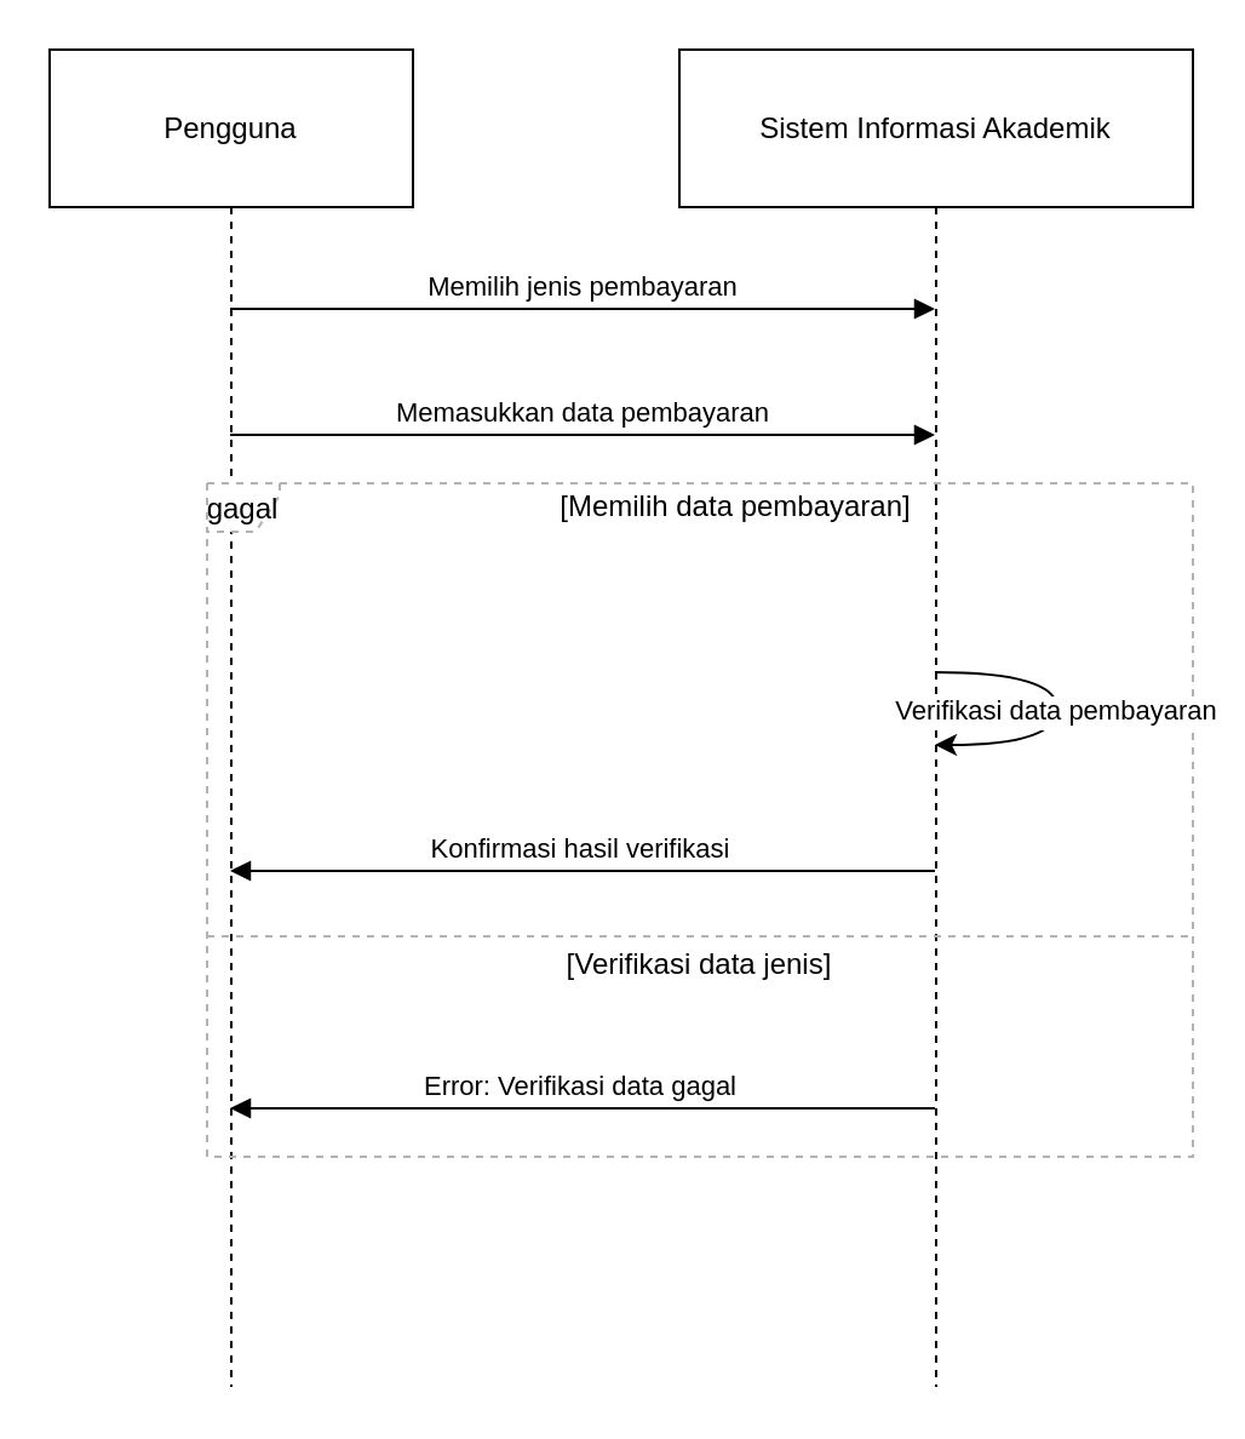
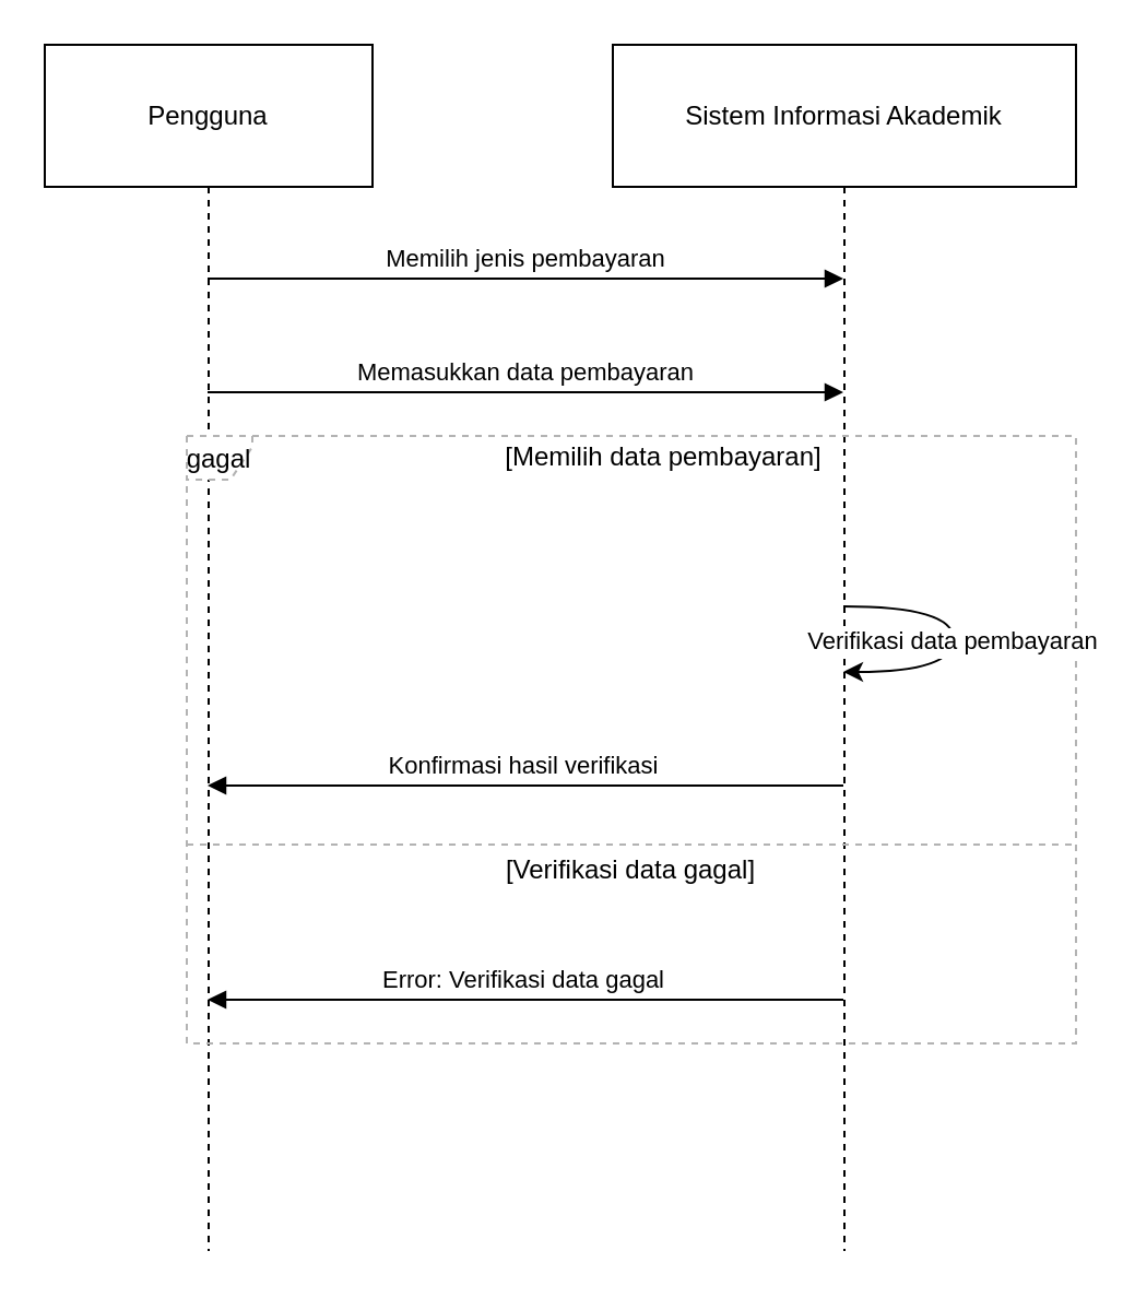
  <mxCell id="0" />
  <mxCell id="1" parent="0" />
  <mxCell id="2" value="Pengguna" style="shape=umlLifeline;perimeter=lifelinePerimeter;whiteSpace=wrap;container=1;dropTarget=0;collapsible=0;recursiveResize=0;outlineConnect=0;portConstraint=eastwest;newEdgeStyle={&quot;edgeStyle&quot;:&quot;elbowEdgeStyle&quot;,&quot;elbow&quot;:&quot;vertical&quot;,&quot;curved&quot;:0,&quot;rounded&quot;:0};size=65;" vertex="1" parent="1"><mxGeometry width="150" height="552" as="geometry" x="20" y="20" /></mxCell>
  <mxCell id="3" value="Sistem Informasi Akademik" style="shape=umlLifeline;perimeter=lifelinePerimeter;whiteSpace=wrap;container=1;dropTarget=0;collapsible=0;recursiveResize=0;outlineConnect=0;portConstraint=eastwest;newEdgeStyle={&quot;edgeStyle&quot;:&quot;elbowEdgeStyle&quot;,&quot;elbow&quot;:&quot;vertical&quot;,&quot;curved&quot;:0,&quot;rounded&quot;:0};size=65;" vertex="1" parent="1"><mxGeometry x="280" width="212" height="552" as="geometry" y="20" /></mxCell>
  <mxCell id="4" value="gagal" style="shape=umlFrame;dashed=1;pointerEvents=0;dropTarget=0;strokeColor=#B3B3B3;height=20;width=30" vertex="1" parent="1"><mxGeometry x="85" y="199" width="407" height="278" as="geometry" /></mxCell>
  <mxCell id="5" value="[Memilih data pembayaran]" style="text;strokeColor=none;fillColor=none;align=center;verticalAlign=middle;whiteSpace=wrap;" vertex="1" parent="4"><mxGeometry x="30" width="377" height="20" as="geometry" /></mxCell>
- <mxCell id="6" value="[Verifikasi data jenis]" style="shape=line;dashed=1;whiteSpace=wrap;verticalAlign=top;labelPosition=center;verticalLabelPosition=middle;align=center;strokeColor=#B3B3B3;" vertex="1" parent="4"><mxGeometry y="185" width="407" height="4" as="geometry" /></mxCell>
+ <mxCell id="6" value="[Verifikasi data gagal]" style="shape=line;dashed=1;whiteSpace=wrap;verticalAlign=top;labelPosition=center;verticalLabelPosition=middle;align=center;strokeColor=#B3B3B3;" vertex="1" parent="4"><mxGeometry y="185" width="407" height="4" as="geometry" /></mxCell>
  <mxCell id="7" value="Memilih jenis pembayaran" style="verticalAlign=bottom;endArrow=block;edgeStyle=elbowEdgeStyle;elbow=vertical;curved=0;rounded=0;" edge="1" parent="1" source="2" target="3"><mxGeometry relative="1" as="geometry"><Array as="points"><mxPoint x="251" y="127" /></Array></mxGeometry></mxCell>
  <mxCell id="8" value="Memasukkan data pembayaran" style="verticalAlign=bottom;endArrow=block;edgeStyle=elbowEdgeStyle;elbow=vertical;curved=0;rounded=0;" edge="1" parent="1" source="2" target="3"><mxGeometry relative="1" as="geometry"><Array as="points"><mxPoint x="251" y="179" /></Array></mxGeometry></mxCell>
  <mxCell id="9" value="Verifikasi data pembayaran" style="curved=1;" edge="1" parent="1" source="3" target="3"><mxGeometry relative="1" as="geometry"><Array as="points"><mxPoint x="436" y="277" /><mxPoint x="436" y="307" /></Array></mxGeometry></mxCell>
  <mxCell id="10" value="Konfirmasi hasil verifikasi" style="verticalAlign=bottom;endArrow=block;edgeStyle=elbowEdgeStyle;elbow=vertical;curved=0;rounded=0;" edge="1" parent="1" source="3" target="2"><mxGeometry relative="1" as="geometry"><Array as="points"><mxPoint x="251" y="359" /></Array></mxGeometry></mxCell>
  <mxCell id="11" value="Error: Verifikasi data gagal" style="verticalAlign=bottom;endArrow=block;edgeStyle=elbowEdgeStyle;elbow=vertical;curved=0;rounded=0;" edge="1" parent="1" source="3" target="2"><mxGeometry relative="1" as="geometry"><Array as="points"><mxPoint x="251" y="457" /></Array></mxGeometry></mxCell>
